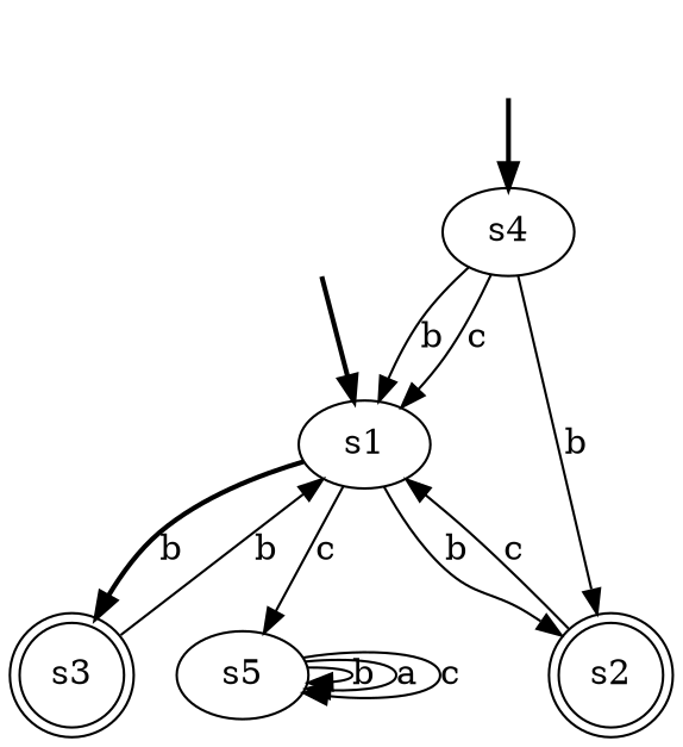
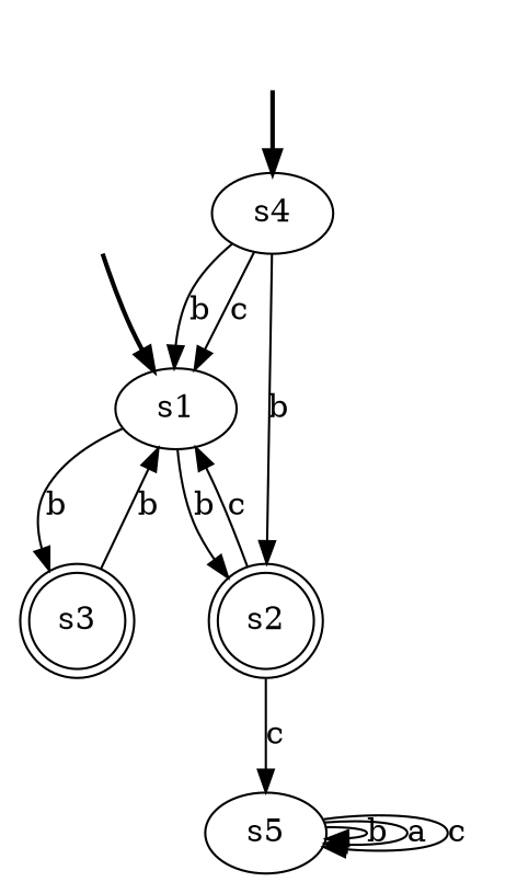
  digraph {
    fake0 [style=invisible]
    s1 [root=true]
    s3 [shape=doublecircle]
    s5
    s2 [shape=doublecircle]
    fake1 [style=invisible]
    s4 [root=true]
    fake0 -> s1 [style=bold]
-   s1 -> s3 [label=b style=bold]
-   s1 -> s5 [label=c]
+   s1 -> s3 [label=b]
+   s2 -> s5 [label=c]
    s1 -> s2 [label=b]
    s3 -> s1 [label=b]
    s5 -> s5 [label=b]
    s5 -> s5 [label=a]
    s5 -> s5 [label=c]
    s2 -> s1 [label=c]
    fake1 -> s4 [style=bold]
    s4 -> s1 [label=b]
    s4 -> s1 [label=c]
    s4 -> s2 [label=b]
  }
